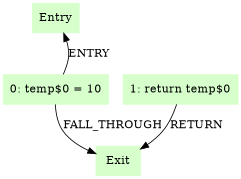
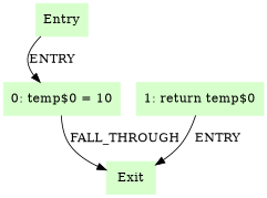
  digraph {
    node [color=".3 .2 1.0" shape=box style=filled]
    Entry
    "0: temp$0 = 10"
    Exit
    "1: return temp$0"
-   "0: temp$0 = 10" -> Entry [label=ENTRY]
+   Entry -> "0: temp$0 = 10" [label=ENTRY]
    "0: temp$0 = 10" -> Exit [label=FALL_THROUGH]
-   "1: return temp$0" -> Exit [label=RETURN]
+   "1: return temp$0" -> Exit [label=ENTRY]
  }
